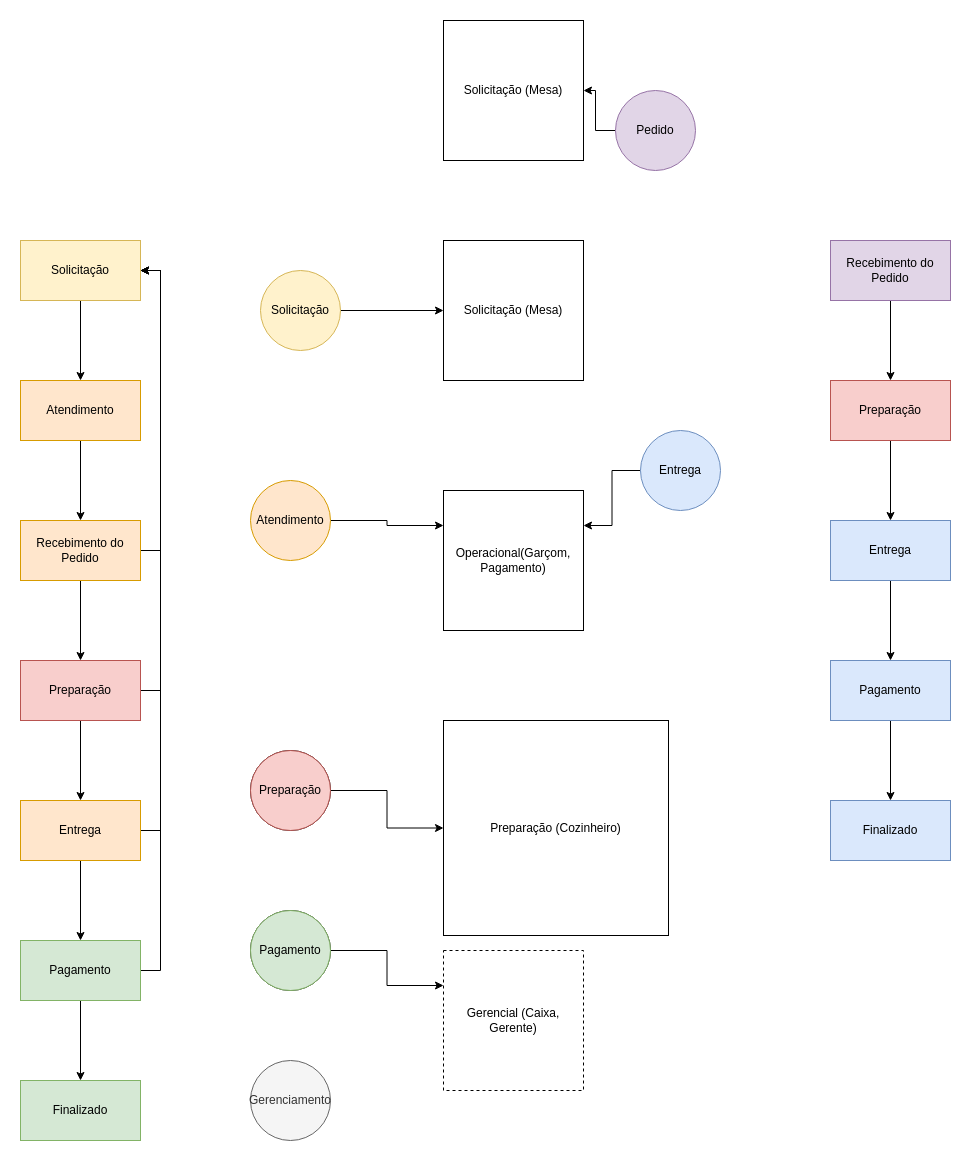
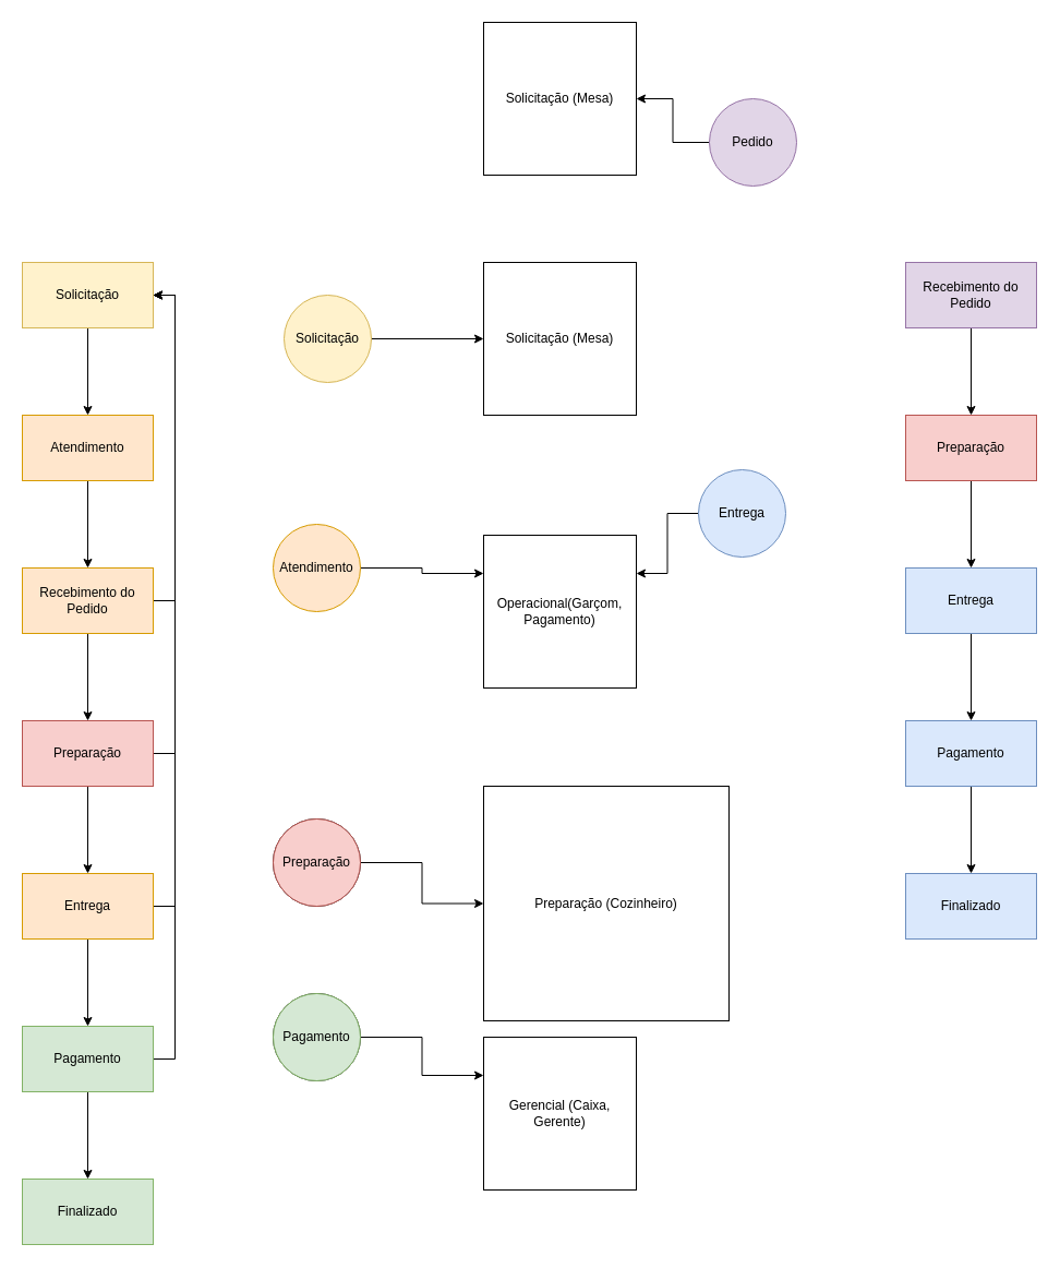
  <mxCell id="0" />
  <mxCell id="1" parent="0" />
  <mxCell id="2" value="" style="edgeStyle=orthogonalEdgeStyle;rounded=0;orthogonalLoop=1;jettySize=auto;html=1;" parent="1" source="3" target="5" edge="1"><mxGeometry relative="1" as="geometry" /></mxCell>
  <mxCell id="3" value="Solicitação" style="rounded=0;whiteSpace=wrap;html=1;fillColor=#fff2cc;strokeColor=#d6b656;" parent="1" vertex="1"><mxGeometry x="20" y="240" width="120" height="60" as="geometry" /></mxCell>
  <mxCell id="4" value="" style="edgeStyle=orthogonalEdgeStyle;rounded=0;orthogonalLoop=1;jettySize=auto;html=1;" parent="1" source="5" target="8" edge="1"><mxGeometry relative="1" as="geometry" /></mxCell>
  <mxCell id="5" value="Atendimento" style="rounded=0;whiteSpace=wrap;html=1;fillColor=#ffe6cc;strokeColor=#d79b00;" parent="1" vertex="1"><mxGeometry x="20" y="380" width="120" height="60" as="geometry" /></mxCell>
  <mxCell id="6" value="" style="edgeStyle=orthogonalEdgeStyle;rounded=0;orthogonalLoop=1;jettySize=auto;html=1;" parent="1" source="8" target="11" edge="1"><mxGeometry relative="1" as="geometry" /></mxCell>
  <mxCell id="7" style="edgeStyle=orthogonalEdgeStyle;rounded=0;orthogonalLoop=1;jettySize=auto;html=1;exitX=1;exitY=0.5;exitDx=0;exitDy=0;entryX=1;entryY=0.5;entryDx=0;entryDy=0;" parent="1" source="8" target="3" edge="1"><mxGeometry relative="1" as="geometry"><mxPoint x="190" y="280" as="targetPoint" /></mxGeometry></mxCell>
  <mxCell id="8" value="Recebimento do Pedido" style="rounded=0;whiteSpace=wrap;html=1;fillColor=#ffe6cc;strokeColor=#d79b00;" parent="1" vertex="1"><mxGeometry x="20" y="520" width="120" height="60" as="geometry" /></mxCell>
  <mxCell id="9" value="" style="edgeStyle=orthogonalEdgeStyle;rounded=0;orthogonalLoop=1;jettySize=auto;html=1;" parent="1" source="11" target="14" edge="1"><mxGeometry relative="1" as="geometry" /></mxCell>
  <mxCell id="10" style="edgeStyle=orthogonalEdgeStyle;rounded=0;orthogonalLoop=1;jettySize=auto;html=1;exitX=1;exitY=0.5;exitDx=0;exitDy=0;entryX=1;entryY=0.5;entryDx=0;entryDy=0;" parent="1" source="11" target="3" edge="1"><mxGeometry relative="1" as="geometry" /></mxCell>
  <mxCell id="11" value="Preparação" style="rounded=0;whiteSpace=wrap;html=1;fillColor=#f8cecc;strokeColor=#b85450;" parent="1" vertex="1"><mxGeometry x="20" y="660" width="120" height="60" as="geometry" /></mxCell>
  <mxCell id="12" value="" style="edgeStyle=orthogonalEdgeStyle;rounded=0;orthogonalLoop=1;jettySize=auto;html=1;" parent="1" source="14" target="17" edge="1"><mxGeometry relative="1" as="geometry" /></mxCell>
  <mxCell id="13" style="edgeStyle=orthogonalEdgeStyle;rounded=0;orthogonalLoop=1;jettySize=auto;html=1;exitX=1;exitY=0.5;exitDx=0;exitDy=0;entryX=1;entryY=0.5;entryDx=0;entryDy=0;" parent="1" source="14" target="3" edge="1"><mxGeometry relative="1" as="geometry"><mxPoint x="190" y="296" as="targetPoint" /></mxGeometry></mxCell>
  <mxCell id="14" value="Entrega" style="rounded=0;whiteSpace=wrap;html=1;fillColor=#ffe6cc;strokeColor=#d79b00;" parent="1" vertex="1"><mxGeometry x="20" y="800" width="120" height="60" as="geometry" /></mxCell>
  <mxCell id="15" value="" style="edgeStyle=orthogonalEdgeStyle;rounded=0;orthogonalLoop=1;jettySize=auto;html=1;" parent="1" source="17" target="18" edge="1"><mxGeometry relative="1" as="geometry" /></mxCell>
  <mxCell id="16" style="edgeStyle=orthogonalEdgeStyle;rounded=0;orthogonalLoop=1;jettySize=auto;html=1;exitX=1;exitY=0.5;exitDx=0;exitDy=0;entryX=1;entryY=0.5;entryDx=0;entryDy=0;" parent="1" source="17" target="3" edge="1"><mxGeometry relative="1" as="geometry" /></mxCell>
  <mxCell id="17" value="Pagamento" style="rounded=0;whiteSpace=wrap;html=1;fillColor=#d5e8d4;strokeColor=#82b366;" parent="1" vertex="1"><mxGeometry x="20" y="940" width="120" height="60" as="geometry" /></mxCell>
  <mxCell id="18" value="Finalizado" style="rounded=0;whiteSpace=wrap;html=1;fillColor=#d5e8d4;strokeColor=#82b366;" parent="1" vertex="1"><mxGeometry x="20" y="1080" width="120" height="60" as="geometry" /></mxCell>
  <mxCell id="19" style="edgeStyle=orthogonalEdgeStyle;rounded=0;orthogonalLoop=1;jettySize=auto;html=1;exitX=1;exitY=0.5;exitDx=0;exitDy=0;entryX=0;entryY=0.5;entryDx=0;entryDy=0;" parent="1" source="20" target="32" edge="1"><mxGeometry relative="1" as="geometry" /></mxCell>
  <mxCell id="20" value="Solicitação" style="ellipse;whiteSpace=wrap;html=1;aspect=fixed;fillColor=#fff2cc;strokeColor=#d6b656;" parent="1" vertex="1"><mxGeometry x="260" y="270" width="80" height="80" as="geometry" /></mxCell>
  <mxCell id="21" style="edgeStyle=orthogonalEdgeStyle;rounded=0;orthogonalLoop=1;jettySize=auto;html=1;exitX=1;exitY=0.5;exitDx=0;exitDy=0;entryX=0;entryY=0.25;entryDx=0;entryDy=0;" parent="1" source="22" target="34" edge="1"><mxGeometry relative="1" as="geometry" /></mxCell>
  <mxCell id="22" value="Atendimento" style="ellipse;whiteSpace=wrap;html=1;aspect=fixed;fillColor=#ffe6cc;strokeColor=#d79b00;" parent="1" vertex="1"><mxGeometry x="250" y="480" width="80" height="80" as="geometry" /></mxCell>
- <mxCell id="23" value="Gerenciamento" style="ellipse;whiteSpace=wrap;html=1;aspect=fixed;fillColor=#f5f5f5;strokeColor=#666666;fontColor=#333333;" parent="1" vertex="1"><mxGeometry x="250" y="1060" width="80" height="80" as="geometry" /></mxCell>
  <mxCell id="24" style="edgeStyle=orthogonalEdgeStyle;rounded=0;orthogonalLoop=1;jettySize=auto;html=1;exitX=0;exitY=0.5;exitDx=0;exitDy=0;entryX=1;entryY=0.25;entryDx=0;entryDy=0;" parent="1" source="25" target="34" edge="1"><mxGeometry relative="1" as="geometry" /></mxCell>
  <mxCell id="25" value="Entrega" style="ellipse;whiteSpace=wrap;html=1;aspect=fixed;fillColor=#dae8fc;strokeColor=#6c8ebf;" parent="1" vertex="1"><mxGeometry x="640" y="430" width="80" height="80" as="geometry" /></mxCell>
  <mxCell id="26" value="Preparação" style="ellipse;whiteSpace=wrap;html=1;aspect=fixed;" parent="1" vertex="1"><mxGeometry x="250" y="750" width="80" height="80" as="geometry" /></mxCell>
  <mxCell id="27" value="Preparação" style="ellipse;whiteSpace=wrap;html=1;aspect=fixed;" parent="1" vertex="1"><mxGeometry x="250" y="910" width="80" height="80" as="geometry" /></mxCell>
  <mxCell id="28" style="edgeStyle=orthogonalEdgeStyle;rounded=0;orthogonalLoop=1;jettySize=auto;html=1;exitX=1;exitY=0.5;exitDx=0;exitDy=0;entryX=0;entryY=0.5;entryDx=0;entryDy=0;" parent="1" source="29" target="35" edge="1"><mxGeometry relative="1" as="geometry" /></mxCell>
  <mxCell id="29" value="Preparação" style="ellipse;whiteSpace=wrap;html=1;aspect=fixed;fillColor=#f8cecc;strokeColor=#b85450;" parent="1" vertex="1"><mxGeometry x="250" y="750" width="80" height="80" as="geometry" /></mxCell>
  <mxCell id="30" style="edgeStyle=orthogonalEdgeStyle;rounded=0;orthogonalLoop=1;jettySize=auto;html=1;exitX=1;exitY=0.5;exitDx=0;exitDy=0;entryX=0;entryY=0.25;entryDx=0;entryDy=0;" parent="1" source="31" target="36" edge="1"><mxGeometry relative="1" as="geometry" /></mxCell>
  <mxCell id="31" value="Pagamento" style="ellipse;whiteSpace=wrap;html=1;aspect=fixed;fillColor=#d5e8d4;strokeColor=#82b366;" parent="1" vertex="1"><mxGeometry x="250" y="910" width="80" height="80" as="geometry" /></mxCell>
  <mxCell id="32" value="Solicitação (Mesa)" style="whiteSpace=wrap;html=1;aspect=fixed;" parent="1" vertex="1"><mxGeometry x="443" y="240" width="140" height="140" as="geometry" /></mxCell>
  <mxCell id="33" value="Solicitação (Mesa)" style="whiteSpace=wrap;html=1;aspect=fixed;" parent="1" vertex="1"><mxGeometry x="443" y="20" width="140" height="140" as="geometry" /></mxCell>
  <mxCell id="34" value="Operacional(Garçom, Pagamento)" style="whiteSpace=wrap;html=1;aspect=fixed;" parent="1" vertex="1"><mxGeometry x="443" y="490" width="140" height="140" as="geometry" /></mxCell>
  <mxCell id="35" value="Preparação (Cozinheiro)" style="whiteSpace=wrap;html=1;aspect=fixed;" parent="1" vertex="1"><mxGeometry x="443" y="720" width="225" height="215" as="geometry" /></mxCell>
- <mxCell id="36" value="Gerencial (Caixa, Gerente)" style="whiteSpace=wrap;html=1;aspect=fixed;dashed=1;" parent="1" vertex="1"><mxGeometry x="443" y="950" width="140" height="140" as="geometry" /></mxCell>
+ <mxCell id="36" value="Gerencial (Caixa, Gerente)" style="whiteSpace=wrap;html=1;aspect=fixed;" parent="1" vertex="1"><mxGeometry x="443" y="950" width="140" height="140" as="geometry" /></mxCell>
  <mxCell id="37" value="" style="edgeStyle=orthogonalEdgeStyle;rounded=0;orthogonalLoop=1;jettySize=auto;html=1;" parent="1" source="38" target="40" edge="1"><mxGeometry relative="1" as="geometry" /></mxCell>
  <mxCell id="38" value="Recebimento do Pedido" style="rounded=0;whiteSpace=wrap;html=1;fillColor=#e1d5e7;strokeColor=#9673a6;" parent="1" vertex="1"><mxGeometry x="830" y="240" width="120" height="60" as="geometry" /></mxCell>
  <mxCell id="39" value="" style="edgeStyle=orthogonalEdgeStyle;rounded=0;orthogonalLoop=1;jettySize=auto;html=1;" parent="1" source="40" target="42" edge="1"><mxGeometry relative="1" as="geometry" /></mxCell>
  <mxCell id="40" value="Preparação" style="rounded=0;whiteSpace=wrap;html=1;fillColor=#f8cecc;strokeColor=#b85450;" parent="1" vertex="1"><mxGeometry x="830" y="380" width="120" height="60" as="geometry" /></mxCell>
  <mxCell id="41" value="" style="edgeStyle=orthogonalEdgeStyle;rounded=0;orthogonalLoop=1;jettySize=auto;html=1;" parent="1" source="42" target="43" edge="1"><mxGeometry relative="1" as="geometry" /></mxCell>
  <mxCell id="42" value="Entrega" style="rounded=0;whiteSpace=wrap;html=1;fillColor=#dae8fc;strokeColor=#6c8ebf;" parent="1" vertex="1"><mxGeometry x="830" y="520" width="120" height="60" as="geometry" /></mxCell>
  <mxCell id="43" value="Entrega" style="rounded=0;whiteSpace=wrap;html=1;" parent="1" vertex="1"><mxGeometry x="830" y="660" width="120" height="60" as="geometry" /></mxCell>
  <mxCell id="44" value="" style="edgeStyle=orthogonalEdgeStyle;rounded=0;orthogonalLoop=1;jettySize=auto;html=1;" parent="1" source="45" target="46" edge="1"><mxGeometry relative="1" as="geometry" /></mxCell>
  <mxCell id="45" value="Pagamento" style="rounded=0;whiteSpace=wrap;html=1;fillColor=#dae8fc;strokeColor=#6c8ebf;" parent="1" vertex="1"><mxGeometry x="830" y="660" width="120" height="60" as="geometry" /></mxCell>
  <mxCell id="46" value="Pagamento" style="rounded=0;whiteSpace=wrap;html=1;" parent="1" vertex="1"><mxGeometry x="830" y="800" width="120" height="60" as="geometry" /></mxCell>
  <mxCell id="47" value="Finalizado" style="rounded=0;whiteSpace=wrap;html=1;fillColor=#dae8fc;strokeColor=#6c8ebf;" parent="1" vertex="1"><mxGeometry x="830" y="800" width="120" height="60" as="geometry" /></mxCell>
  <mxCell id="48" style="edgeStyle=orthogonalEdgeStyle;rounded=0;orthogonalLoop=1;jettySize=auto;html=1;exitX=0;exitY=0.5;exitDx=0;exitDy=0;entryX=1;entryY=0.5;entryDx=0;entryDy=0;" parent="1" source="49" target="33" edge="1"><mxGeometry relative="1" as="geometry"><mxPoint x="650" y="250" as="targetPoint" /></mxGeometry></mxCell>
- <mxCell id="49" value="Pedido" style="ellipse;whiteSpace=wrap;html=1;aspect=fixed;fillColor=#e1d5e7;strokeColor=#9673a6;" parent="1" vertex="1"><mxGeometry x="615" y="90" width="80" height="80" as="geometry" /></mxCell>
+ <mxCell id="49" value="Pedido" style="ellipse;whiteSpace=wrap;html=1;aspect=fixed;fillColor=#e1d5e7;strokeColor=#9673a6;" parent="1" vertex="1"><mxGeometry x="650" y="90" width="80" height="80" as="geometry" /></mxCell>
